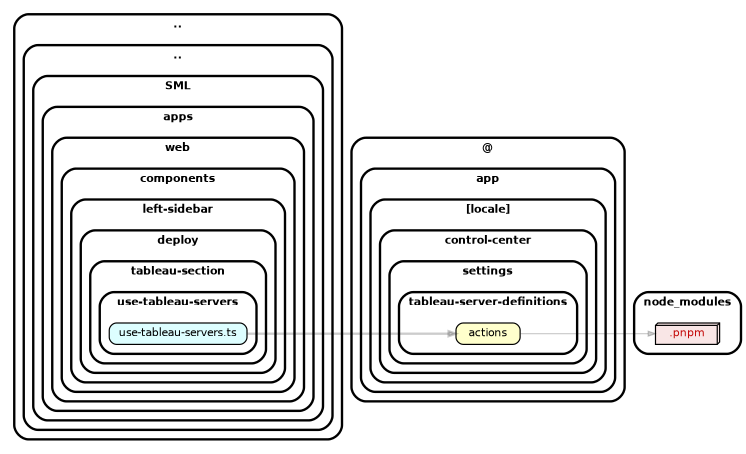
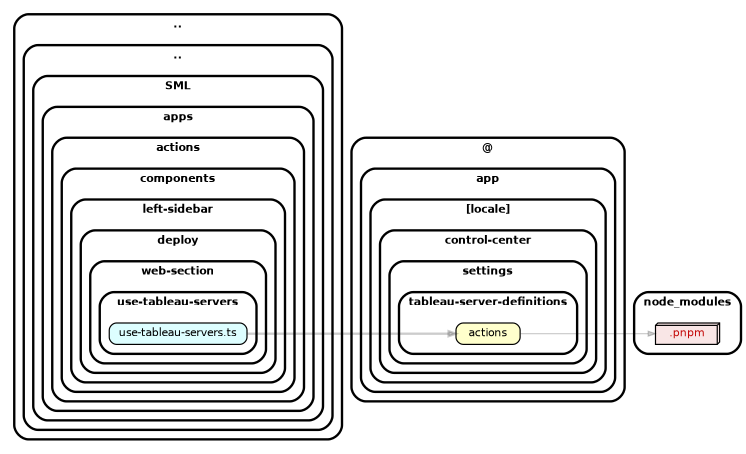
  strict digraph {
    compound=true
    fillcolor="#ffffff"
    fontname="Helvetica-bold"
    fontsize=9
    nodesep=0.16
    rankdir=LR
    ranksep=0.18
    splines=true
    style="rounded,bold,filled"
    node [color=black fontcolor=black fontname=Helvetica fontsize=9 shape=box style="rounded, filled"]
    edge [arrowhead=normal arrowsize=0.6 color="#00000033" fontname=Helvetica fontsize=9]
    n1 [fillcolor="#ddfeff" height=0.2 label=<use-tableau-servers.ts>]
    n2 [fillcolor="#c40b0a1a" fontcolor="#c40b0a" height=0.2 label=<.pnpm> shape=box3d]
    n3 [fillcolor="#ffffcc" height=0.2 label=<actions>]
    subgraph cluster_1 {
      label=".."
      subgraph cluster_2 {
        label=".."
        subgraph cluster_3 {
          label=SML
          subgraph cluster_4 {
            label=apps
            subgraph cluster_5 {
-             label=web
+             label=actions
              subgraph cluster_6 {
                label=components
                subgraph cluster_7 {
                  label="left-sidebar"
                  subgraph cluster_8 {
                    label=deploy
                    subgraph cluster_9 {
-                     label="tableau-section"
+                     label="web-section"
                      subgraph cluster_10 {
                        label="use-tableau-servers"
                        n1
                      }
                    }
                  }
                }
              }
            }
          }
        }
      }
    }
    subgraph cluster_11 {
      label=node_modules
      n2
    }
    subgraph cluster_12 {
      label="@"
      subgraph cluster_13 {
        label=app
        subgraph cluster_14 {
          label="[locale]"
          subgraph cluster_15 {
            label="control-center"
            subgraph cluster_16 {
              label=settings
              subgraph cluster_17 {
                label="tableau-server-definitions"
                n3
              }
            }
          }
        }
      }
    }
    n1 -> n3 [penwidth=2.0]
    n3 -> n2 [penwidth=1.0]
  }
